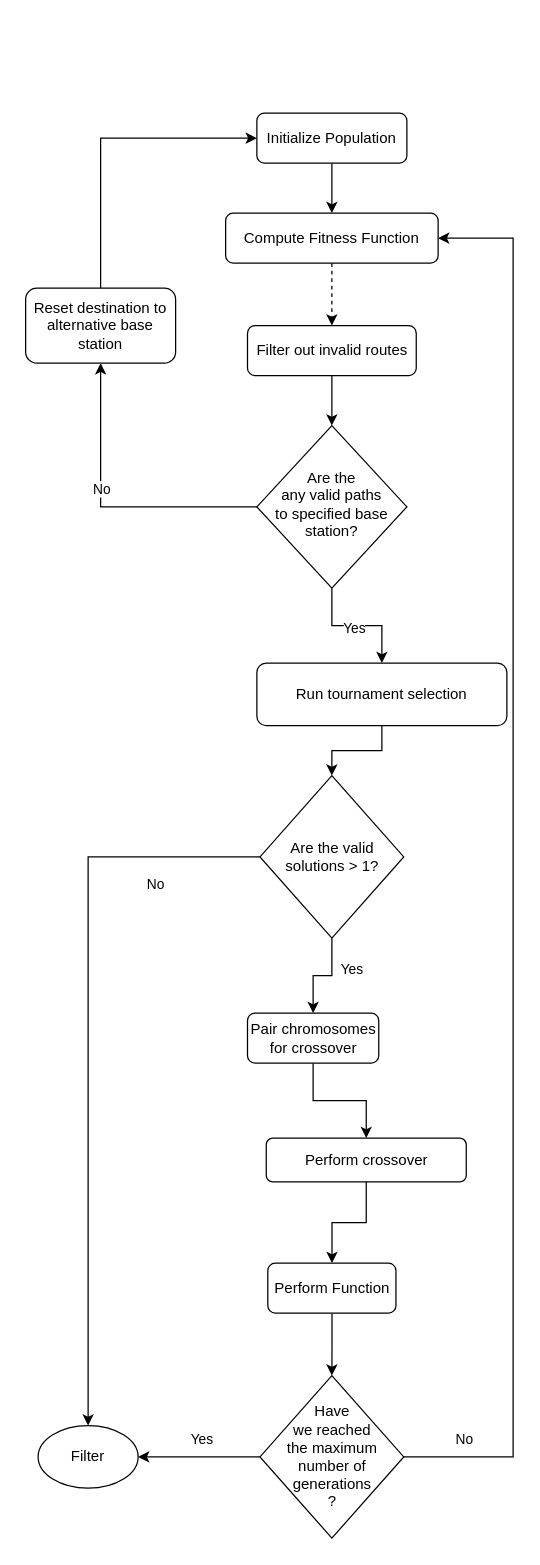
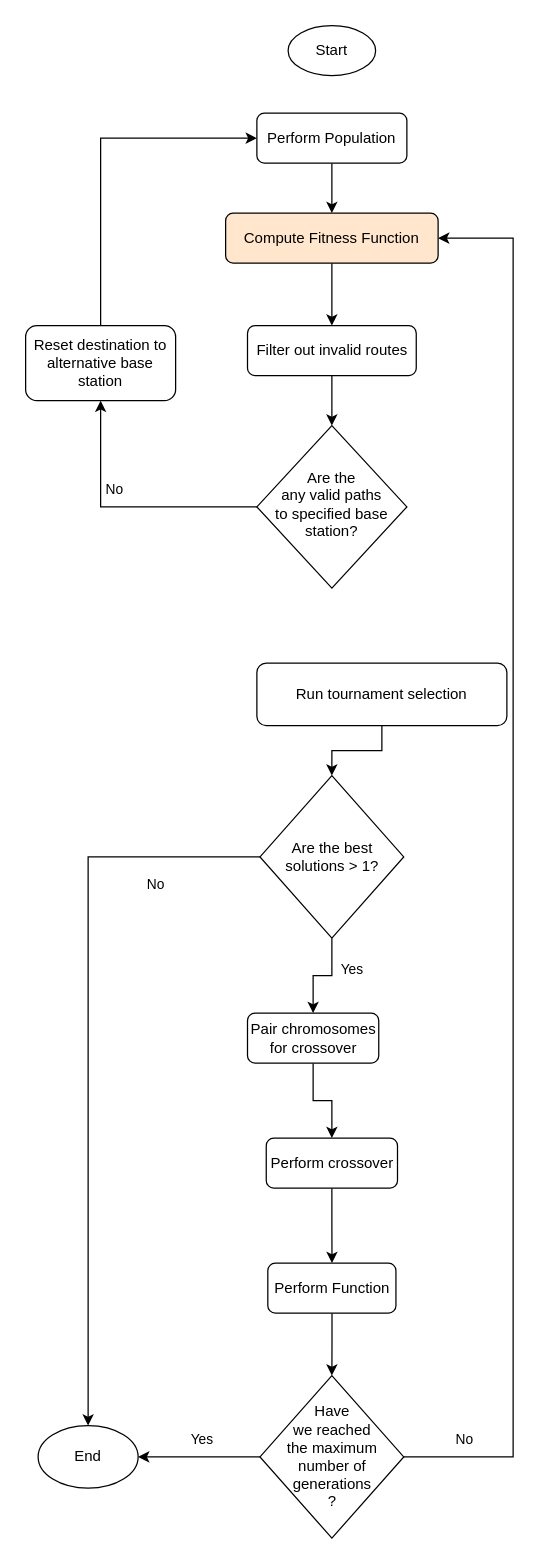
  <mxCell id="0" />
  <mxCell id="1" parent="0" />
  <mxCell id="2" value="" style="edgeStyle=orthogonalEdgeStyle;rounded=0;orthogonalLoop=1;jettySize=auto;html=1;" edge="1" parent="1" source="3" target="10"><mxGeometry relative="1" as="geometry" /></mxCell>
- <mxCell id="3" value="Initialize Population" style="rounded=1;whiteSpace=wrap;html=1;fontSize=12;glass=0;strokeWidth=1;shadow=0;" parent="1" vertex="1"><mxGeometry x="205" y="90" width="120" height="40" as="geometry" /></mxCell>
+ <mxCell id="3" value="Perform Population" style="rounded=1;whiteSpace=wrap;html=1;fontSize=12;glass=0;strokeWidth=1;shadow=0;" parent="1" vertex="1"><mxGeometry x="205" y="90" width="120" height="40" as="geometry" /></mxCell>
  <mxCell id="4" style="edgeStyle=orthogonalEdgeStyle;rounded=0;orthogonalLoop=1;jettySize=auto;html=1;entryX=0.5;entryY=1;entryDx=0;entryDy=0;" edge="1" parent="1" source="8" target="17"><mxGeometry relative="1" as="geometry" /></mxCell>
  <mxCell id="5" value="No" style="edgeLabel;html=1;align=center;verticalAlign=middle;resizable=0;points=[];" vertex="1" connectable="0" parent="4"><mxGeometry x="-0.352" relative="1" as="geometry"><mxPoint x="-47" y="-15" as="offset" /></mxGeometry></mxCell>
- <mxCell id="6" style="edgeStyle=orthogonalEdgeStyle;rounded=0;orthogonalLoop=1;jettySize=auto;html=1;entryX=0.5;entryY=0;entryDx=0;entryDy=0;" edge="1" parent="1" source="8" target="12"><mxGeometry relative="1" as="geometry" /></mxCell>
- <mxCell id="7" value="Yes" style="edgeLabel;html=1;align=center;verticalAlign=middle;resizable=0;points=[];" vertex="1" connectable="0" parent="6"><mxGeometry x="-0.367" relative="1" as="geometry"><mxPoint x="15" y="1" as="offset" /></mxGeometry></mxCell>
  <mxCell id="8" value="Are the&lt;div&gt;any valid paths&lt;/div&gt;&lt;div&gt;to specified base&lt;/div&gt;&lt;div&gt;station?&lt;/div&gt;" style="rhombus;whiteSpace=wrap;html=1;shadow=0;fontFamily=Helvetica;fontSize=12;align=center;strokeWidth=1;spacing=6;spacingTop=-4;" parent="1" vertex="1"><mxGeometry x="205" y="340" width="120" height="130" as="geometry" /></mxCell>
- <mxCell id="9" value="" style="edgeStyle=orthogonalEdgeStyle;rounded=0;orthogonalLoop=1;jettySize=auto;html=1;dashed=1;" edge="1" parent="1" source="10" target="14"><mxGeometry relative="1" as="geometry" /></mxCell>
- <mxCell id="10" value="Compute Fitness Function" style="rounded=1;whiteSpace=wrap;html=1;fontSize=12;glass=0;strokeWidth=1;shadow=0;" parent="1" vertex="1"><mxGeometry x="180" y="170" width="170" height="40" as="geometry" /></mxCell>
+ <mxCell id="9" value="" style="edgeStyle=orthogonalEdgeStyle;rounded=0;orthogonalLoop=1;jettySize=auto;html=1;" edge="1" parent="1" source="10" target="14"><mxGeometry relative="1" as="geometry" /></mxCell>
+ <mxCell id="10" value="Compute Fitness Function" style="rounded=1;whiteSpace=wrap;html=1;fontSize=12;glass=0;strokeWidth=1;shadow=0;fillColor=#ffe6cc;" parent="1" vertex="1"><mxGeometry x="180" y="170" width="170" height="40" as="geometry" /></mxCell>
  <mxCell id="11" value="" style="edgeStyle=orthogonalEdgeStyle;rounded=0;orthogonalLoop=1;jettySize=auto;html=1;entryX=0.5;entryY=0;entryDx=0;entryDy=0;" edge="1" parent="1" source="12" target="23"><mxGeometry relative="1" as="geometry"><mxPoint x="265" y="630" as="targetPoint" /></mxGeometry></mxCell>
  <mxCell id="12" value="Run tournament selection" style="rounded=1;whiteSpace=wrap;html=1;fontSize=12;glass=0;strokeWidth=1;shadow=0;" parent="1" vertex="1"><mxGeometry x="205" y="530" width="200" height="50" as="geometry" /></mxCell>
  <mxCell id="13" value="" style="edgeStyle=orthogonalEdgeStyle;rounded=0;orthogonalLoop=1;jettySize=auto;html=1;" edge="1" parent="1" source="14" target="8"><mxGeometry relative="1" as="geometry" /></mxCell>
  <mxCell id="14" value="Filter out invalid routes" style="rounded=1;whiteSpace=wrap;html=1;fontSize=12;glass=0;strokeWidth=1;shadow=0;" parent="1" vertex="1"><mxGeometry x="197.5" y="260" width="135" height="40" as="geometry" /></mxCell>
+ <mxCell id="15" value="Start" style="ellipse;whiteSpace=wrap;html=1;" vertex="1" parent="1"><mxGeometry x="230" width="70" height="40" as="geometry" y="20" /></mxCell>
  <mxCell id="16" style="edgeStyle=orthogonalEdgeStyle;rounded=0;orthogonalLoop=1;jettySize=auto;html=1;entryX=0;entryY=0.5;entryDx=0;entryDy=0;exitX=0.5;exitY=0;exitDx=0;exitDy=0;" edge="1" parent="1" source="17" target="3"><mxGeometry relative="1" as="geometry" /></mxCell>
- <mxCell id="17" value="Reset destination to&lt;div&gt;alternative base station&lt;/div&gt;" style="rounded=1;whiteSpace=wrap;html=1;" vertex="1" parent="1"><mxGeometry x="20" y="230" width="120" height="60" as="geometry" /></mxCell>
+ <mxCell id="17" value="Reset destination to&lt;div&gt;alternative base station&lt;/div&gt;" style="rounded=1;whiteSpace=wrap;html=1;" vertex="1" parent="1"><mxGeometry x="20" y="260" width="120" height="60" as="geometry" /></mxCell>
  <mxCell id="18" style="edgeStyle=orthogonalEdgeStyle;rounded=0;orthogonalLoop=1;jettySize=auto;html=1;entryX=0.5;entryY=0;entryDx=0;entryDy=0;" edge="1" parent="1"><mxGeometry relative="1" as="geometry"><mxPoint x="200" y="650" as="sourcePoint" /><mxPoint x="200" y="650" as="targetPoint" /></mxGeometry></mxCell>
  <mxCell id="19" style="edgeStyle=orthogonalEdgeStyle;rounded=0;orthogonalLoop=1;jettySize=auto;html=1;" edge="1" parent="1" source="23" target="24"><mxGeometry relative="1" as="geometry" /></mxCell>
  <mxCell id="20" value="No" style="edgeLabel;html=1;align=center;verticalAlign=middle;resizable=0;points=[];" vertex="1" connectable="0" parent="19"><mxGeometry x="-0.561" y="3" relative="1" as="geometry"><mxPoint x="46" y="18" as="offset" /></mxGeometry></mxCell>
  <mxCell id="21" style="edgeStyle=orthogonalEdgeStyle;rounded=0;orthogonalLoop=1;jettySize=auto;html=1;entryX=0.5;entryY=0;entryDx=0;entryDy=0;" edge="1" parent="1" source="23" target="26"><mxGeometry relative="1" as="geometry" /></mxCell>
  <mxCell id="22" value="Yes" style="edgeLabel;html=1;align=center;verticalAlign=middle;resizable=0;points=[];" vertex="1" connectable="0" parent="21"><mxGeometry x="-0.433" y="3" relative="1" as="geometry"><mxPoint x="12" y="3" as="offset" /></mxGeometry></mxCell>
- <mxCell id="23" value="Are the valid solutions &amp;gt; 1?" style="rhombus;whiteSpace=wrap;html=1;" vertex="1" parent="1"><mxGeometry x="207.5" y="620" width="115" height="130" as="geometry" /></mxCell>
- <mxCell id="24" value="Filter" style="ellipse;whiteSpace=wrap;html=1;" vertex="1" parent="1"><mxGeometry x="30" y="1140" width="80" height="50" as="geometry" /></mxCell>
+ <mxCell id="23" value="Are the best solutions &amp;gt; 1?" style="rhombus;whiteSpace=wrap;html=1;" vertex="1" parent="1"><mxGeometry x="207.5" y="620" width="115" height="130" as="geometry" /></mxCell>
+ <mxCell id="24" value="End" style="ellipse;whiteSpace=wrap;html=1;" vertex="1" parent="1"><mxGeometry x="30" y="1140" width="80" height="50" as="geometry" /></mxCell>
  <mxCell id="25" value="" style="edgeStyle=orthogonalEdgeStyle;rounded=0;orthogonalLoop=1;jettySize=auto;html=1;" edge="1" parent="1" source="26" target="28"><mxGeometry relative="1" as="geometry" /></mxCell>
  <mxCell id="26" value="Pair chromosomes for crossover" style="rounded=1;whiteSpace=wrap;html=1;" vertex="1" parent="1"><mxGeometry x="197.5" y="810" width="105" height="40" as="geometry" /></mxCell>
  <mxCell id="27" value="" style="edgeStyle=orthogonalEdgeStyle;rounded=0;orthogonalLoop=1;jettySize=auto;html=1;" edge="1" parent="1" source="28" target="30"><mxGeometry relative="1" as="geometry" /></mxCell>
- <mxCell id="28" value="Perform crossover" style="rounded=1;whiteSpace=wrap;html=1;" vertex="1" parent="1"><mxGeometry x="212.5" y="910" width="160" height="35" as="geometry" /></mxCell>
+ <mxCell id="28" value="Perform crossover" style="rounded=1;whiteSpace=wrap;html=1;" vertex="1" parent="1"><mxGeometry x="212.5" y="910" width="105" height="40" as="geometry" /></mxCell>
  <mxCell id="29" value="" style="edgeStyle=orthogonalEdgeStyle;rounded=0;orthogonalLoop=1;jettySize=auto;html=1;" edge="1" parent="1" source="30" target="35"><mxGeometry relative="1" as="geometry" /></mxCell>
  <mxCell id="30" value="Perform Function" style="rounded=1;whiteSpace=wrap;html=1;" vertex="1" parent="1"><mxGeometry x="213.75" y="1010" width="102.5" height="40" as="geometry" /></mxCell>
  <mxCell id="31" style="edgeStyle=orthogonalEdgeStyle;rounded=0;orthogonalLoop=1;jettySize=auto;html=1;entryX=1;entryY=0.5;entryDx=0;entryDy=0;" edge="1" parent="1" source="35" target="24"><mxGeometry relative="1" as="geometry" /></mxCell>
  <mxCell id="32" value="Yes" style="edgeLabel;html=1;align=center;verticalAlign=middle;resizable=0;points=[];" vertex="1" connectable="0" parent="31"><mxGeometry x="-0.333" y="-2" relative="1" as="geometry"><mxPoint x="-14" y="-13" as="offset" /></mxGeometry></mxCell>
  <mxCell id="33" style="edgeStyle=orthogonalEdgeStyle;rounded=0;orthogonalLoop=1;jettySize=auto;html=1;entryX=1;entryY=0.5;entryDx=0;entryDy=0;" edge="1" parent="1" source="35" target="10"><mxGeometry relative="1" as="geometry"><Array as="points"><mxPoint x="410" y="1165" /><mxPoint x="410" y="190" /></Array></mxGeometry></mxCell>
  <mxCell id="34" value="No" style="edgeLabel;html=1;align=center;verticalAlign=middle;resizable=0;points=[];" vertex="1" connectable="0" parent="33"><mxGeometry x="-0.94" relative="1" as="geometry"><mxPoint x="14" y="-15" as="offset" /></mxGeometry></mxCell>
  <mxCell id="35" value="Have&lt;div&gt;we reached&lt;/div&gt;&lt;div&gt;the maximum number of&lt;/div&gt;&lt;div&gt;generations&lt;/div&gt;&lt;div&gt;?&lt;/div&gt;" style="rhombus;whiteSpace=wrap;html=1;" vertex="1" parent="1"><mxGeometry x="207.5" y="1100" width="115" height="130" as="geometry" /></mxCell>
